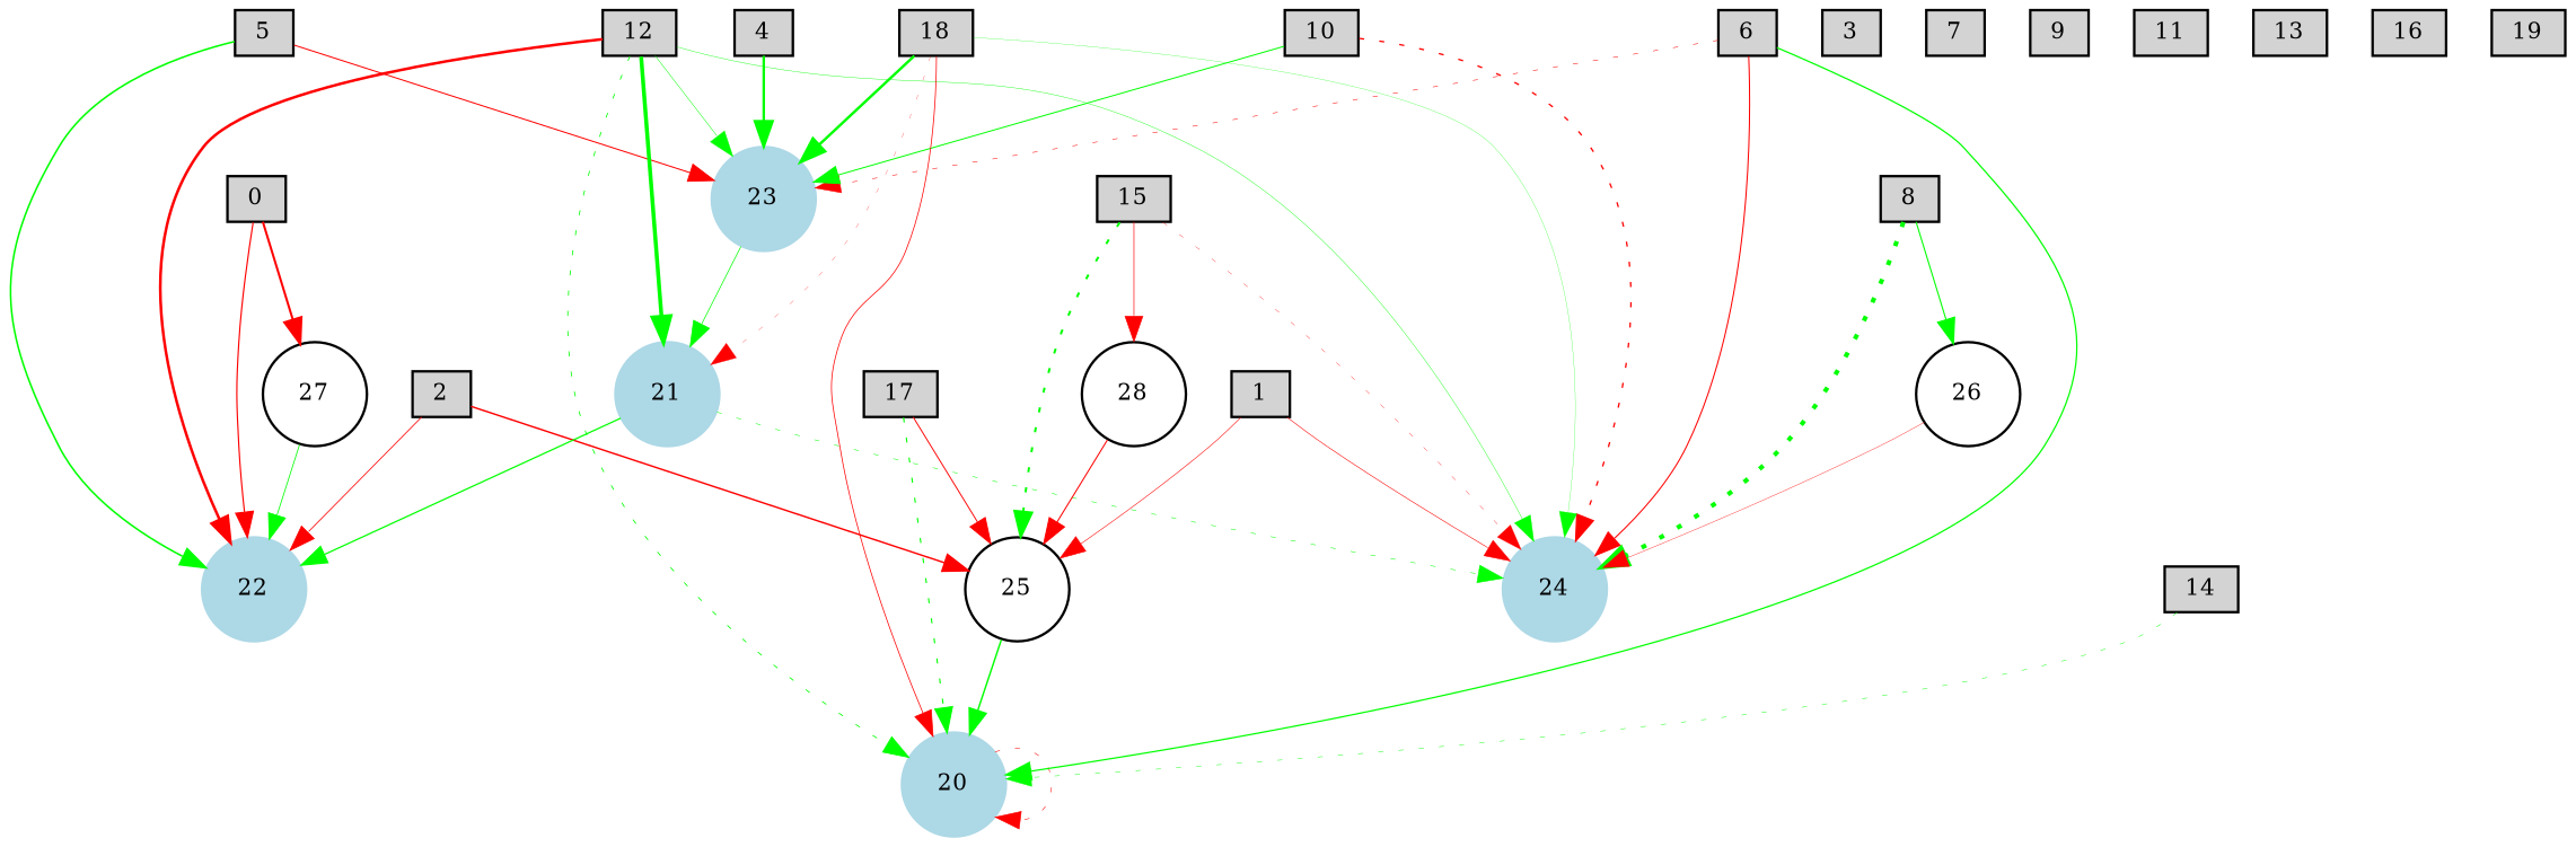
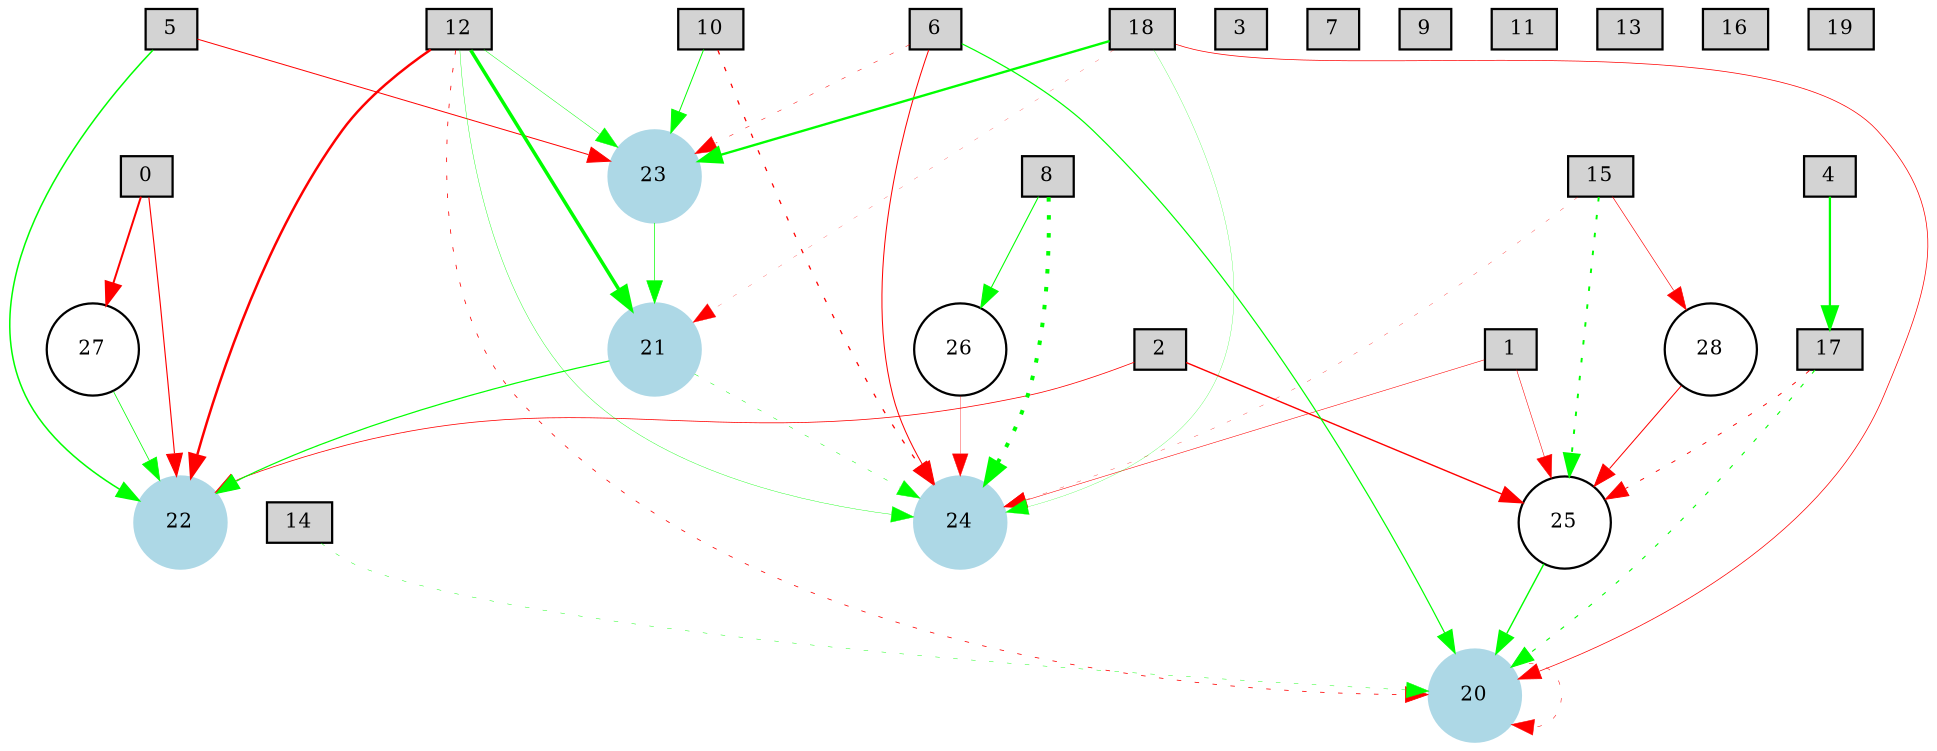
  digraph {
    node [fontsize=9 shape=box style=filled]
    edge [color=green style=solid]
    0 [height=0.2 width=0.2]
    22 [color=lightblue height=0.2 shape=circle width=0.2]
    27 [height=0.2 shape=circle width=0.2 style=""]
    1 [height=0.2 width=0.2]
    24 [color=lightblue height=0.2 shape=circle width=0.2]
    25 [height=0.2 shape=circle width=0.2 style=""]
    20 [color=lightblue height=0.2 shape=circle width=0.2]
    2 [height=0.2 width=0.2]
    3 [height=0.2 width=0.2]
    4 [height=0.2 width=0.2]
    23 [color=lightblue height=0.2 shape=circle width=0.2]
    21 [color=lightblue height=0.2 shape=circle width=0.2]
    5 [height=0.2 width=0.2]
    6 [height=0.2 width=0.2]
    7 [height=0.2 width=0.2]
    8 [height=0.2 width=0.2]
    26 [height=0.2 shape=circle width=0.2 style=""]
    9 [height=0.2 width=0.2]
    10 [height=0.2 width=0.2]
    11 [height=0.2 width=0.2]
    12 [height=0.2 width=0.2]
    13 [height=0.2 width=0.2]
    14 [height=0.2 width=0.2]
    15 [height=0.2 width=0.2]
    28 [height=0.2 shape=circle width=0.2 style=""]
    16 [height=0.2 width=0.2]
    17 [height=0.2 width=0.2]
    18 [height=0.2 width=0.2]
    19 [height=0.2 width=0.2]
    0 -> 22 [color=red penwidth=0.5025111443553149]
    0 -> 27 [color=red penwidth=0.8846756622418835]
    27 -> 22 [penwidth=0.3421802915227894]
    1 -> 24 [color=red penwidth=0.2405858383869328]
    1 -> 25 [color=red penwidth=0.23778190188100626]
    25 -> 20 [penwidth=0.6278807994026571]
    20 -> 20 [color=red penwidth=0.2308749324917336 style=dotted]
    2 -> 22 [color=red penwidth=0.33988320746055645]
    2 -> 25 [color=red penwidth=0.6226171701405018]
-   4 -> 23 [penwidth=0.9999214500425523]
+   4 -> 17 [penwidth=0.9999214500425523]
    23 -> 21 [penwidth=0.3109553222124305]
    21 -> 22 [penwidth=0.5371416324652241]
    21 -> 24 [penwidth=0.21500974818367183 style=dotted]
    5 -> 22 [penwidth=0.6759049087164483]
    5 -> 23 [color=red penwidth=0.43810841087376584]
    6 -> 24 [color=red penwidth=0.45076881168674]
    6 -> 20 [penwidth=0.5360223287629796]
    6 -> 23 [color=red penwidth=0.22040005471167984 style=dotted]
    8 -> 24 [penwidth=1.7791816719212727 style=dotted]
    8 -> 26 [penwidth=0.4726816908190472]
    26 -> 24 [color=red penwidth=0.1599576042457952]
    10 -> 24 [color=red penwidth=0.5645531284408355 style=dotted]
    10 -> 23 [penwidth=0.430539193768292]
    12 -> 22 [color=red penwidth=1.096434030403614]
    12 -> 24 [penwidth=0.1722892509816854]
-   12 -> 20 [penwidth=0.35015517555462106 style=dotted]
+   12 -> 20 [color=red penwidth=0.35015517555462106 style=dotted]
    12 -> 23 [penwidth=0.20509159168852453]
    12 -> 21 [penwidth=1.557505623260031]
    14 -> 20 [penwidth=0.19159644993672148 style=dotted]
    15 -> 24 [color=red penwidth=0.14035708021746307 style=dotted]
    15 -> 25 [penwidth=0.8613242007948588 style=dotted]
    15 -> 28 [color=red penwidth=0.2854647884294413]
    28 -> 25 [color=red penwidth=0.4467005008831285]
-   17 -> 25 [color=red penwidth=0.41206486170378887]
+   17 -> 25 [color=red penwidth=0.41206486170378887 style=dotted]
    17 -> 20 [penwidth=0.4798469572804175 style=dotted]
    18 -> 24 [penwidth=0.11270107346803906]
    18 -> 20 [color=red penwidth=0.32454984755023386]
    18 -> 23 [penwidth=1.0456675168617147]
    18 -> 21 [color=red penwidth=0.10833129493618349 style=dotted]
  }
